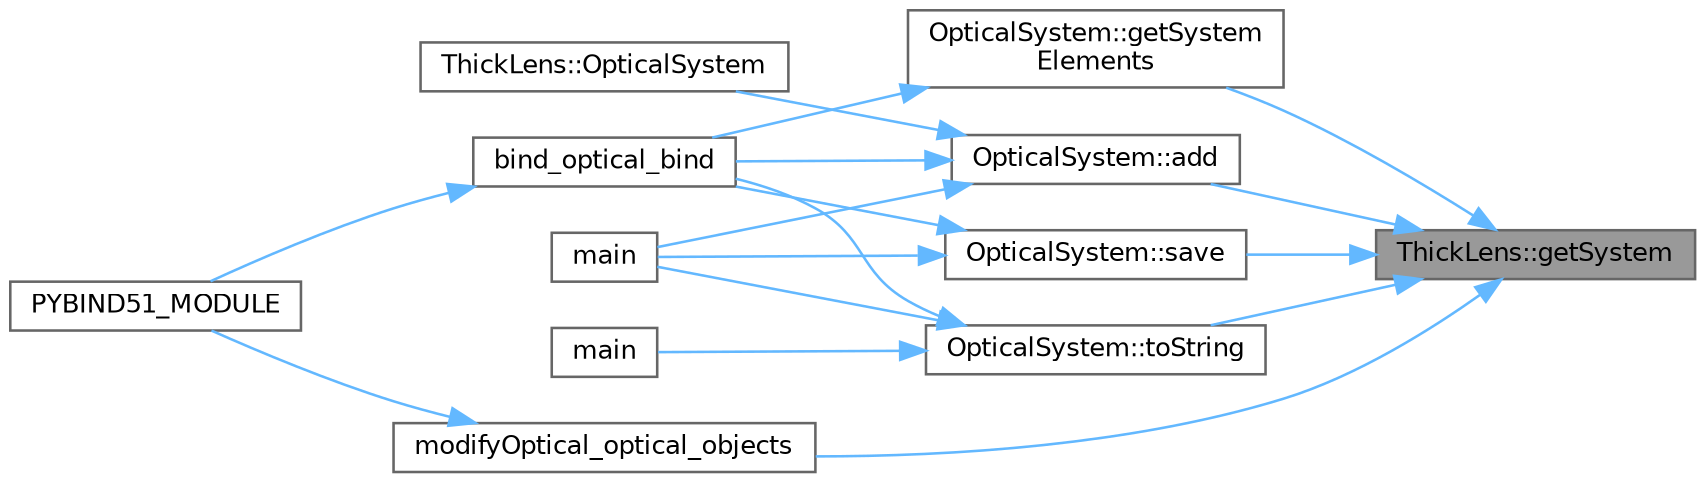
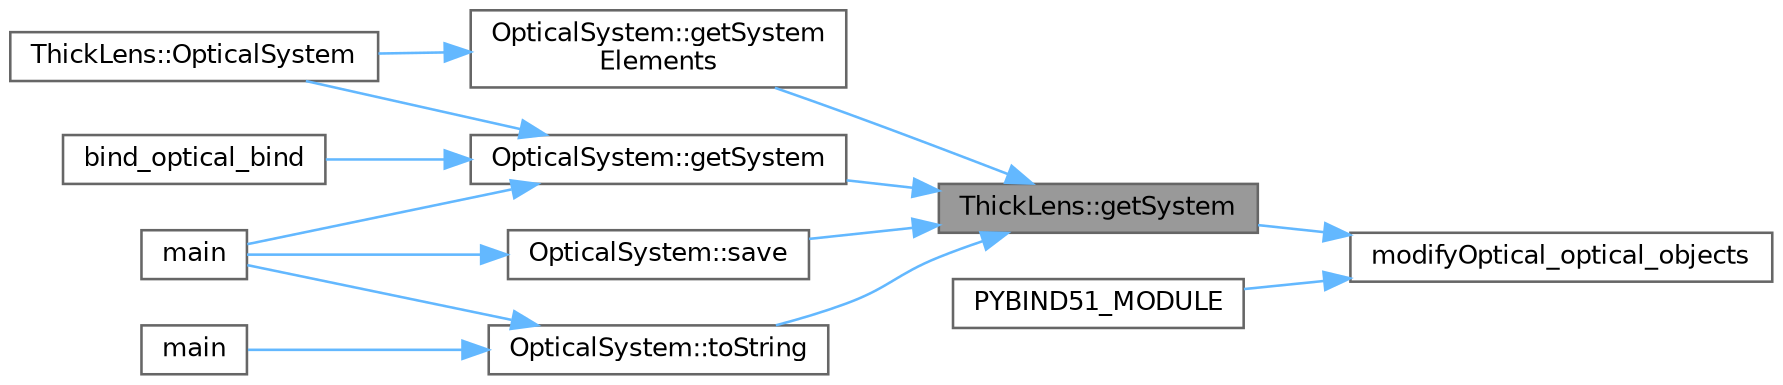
  digraph {
    rankdir=RL
    node [color=grey40 fillcolor=white fontname=Helvetica fontsize=10 shape=box style=filled]
    edge [color=steelblue1 dir=back fontname=Helvetica fontsize=10 labelfontname=Helvetica labelfontsize=10 style=solid]
    n1 [color=gray40 fillcolor=grey60 fontcolor=black height=0.2 label="ThickLens::getSystem" width=0.4]
-   n2 [height=0.2 label="OpticalSystem::add" width=0.4]
+   n2 [height=0.2 label="OpticalSystem::getSystem" width=0.4]
    n3 [height=0.2 label=modifyOptical_optical_objects width=0.4]
    n4 [height=0.2 label="OpticalSystem::getSystem\lElements" width=0.4]
    n5 [height=0.2 label="OpticalSystem::save" width=0.4]
    n6 [height=0.2 label="OpticalSystem::toString" width=0.4]
    n7 [height=0.2 label=bind_optical_bind width=0.4]
    n8 [height=0.2 label=main width=0.4]
    n9 [height=0.2 label="ThickLens::OpticalSystem" width=0.4]
    n10 [height=0.2 label=PYBIND51_MODULE width=0.4]
    n11 [height=0.2 label=main width=0.4]
    n1 -> n2
-   n1 -> n3
+   n3 -> n1
    n1 -> n4
    n1 -> n5
    n1 -> n6
    n2 -> n7
    n2 -> n8
    n2 -> n9
    n3 -> n10
-   n4 -> n7
-   n5 -> n7
+   n4 -> n9
    n5 -> n8
-   n6 -> n7
    n6 -> n8
    n6 -> n11
-   n7 -> n10
  }
